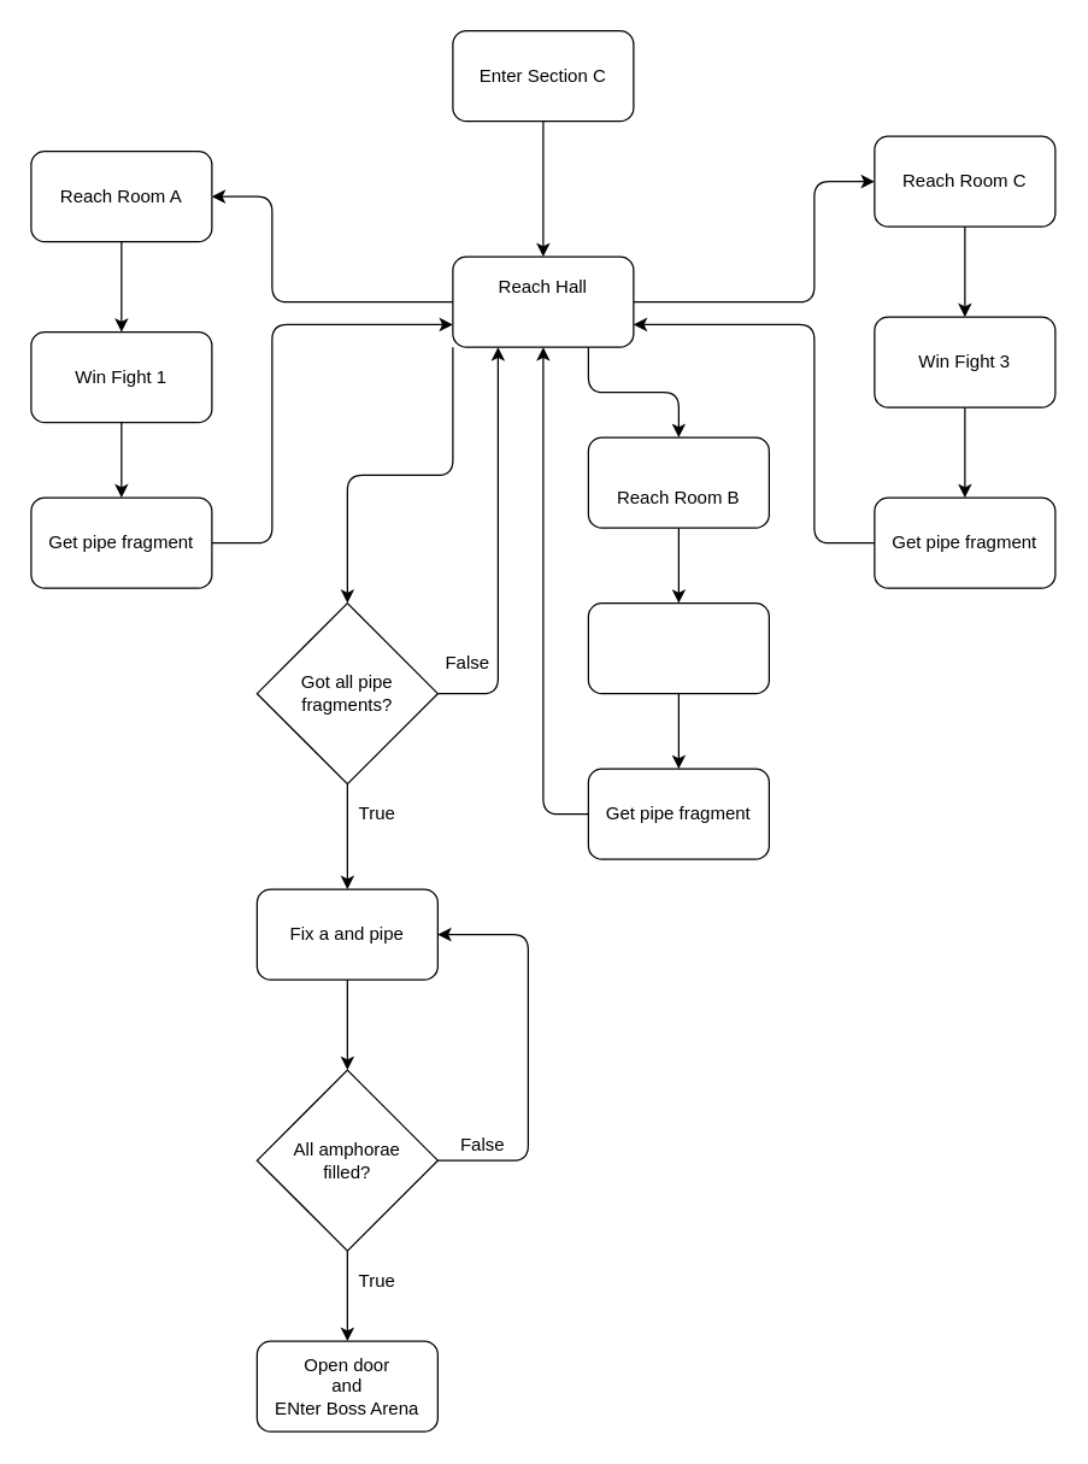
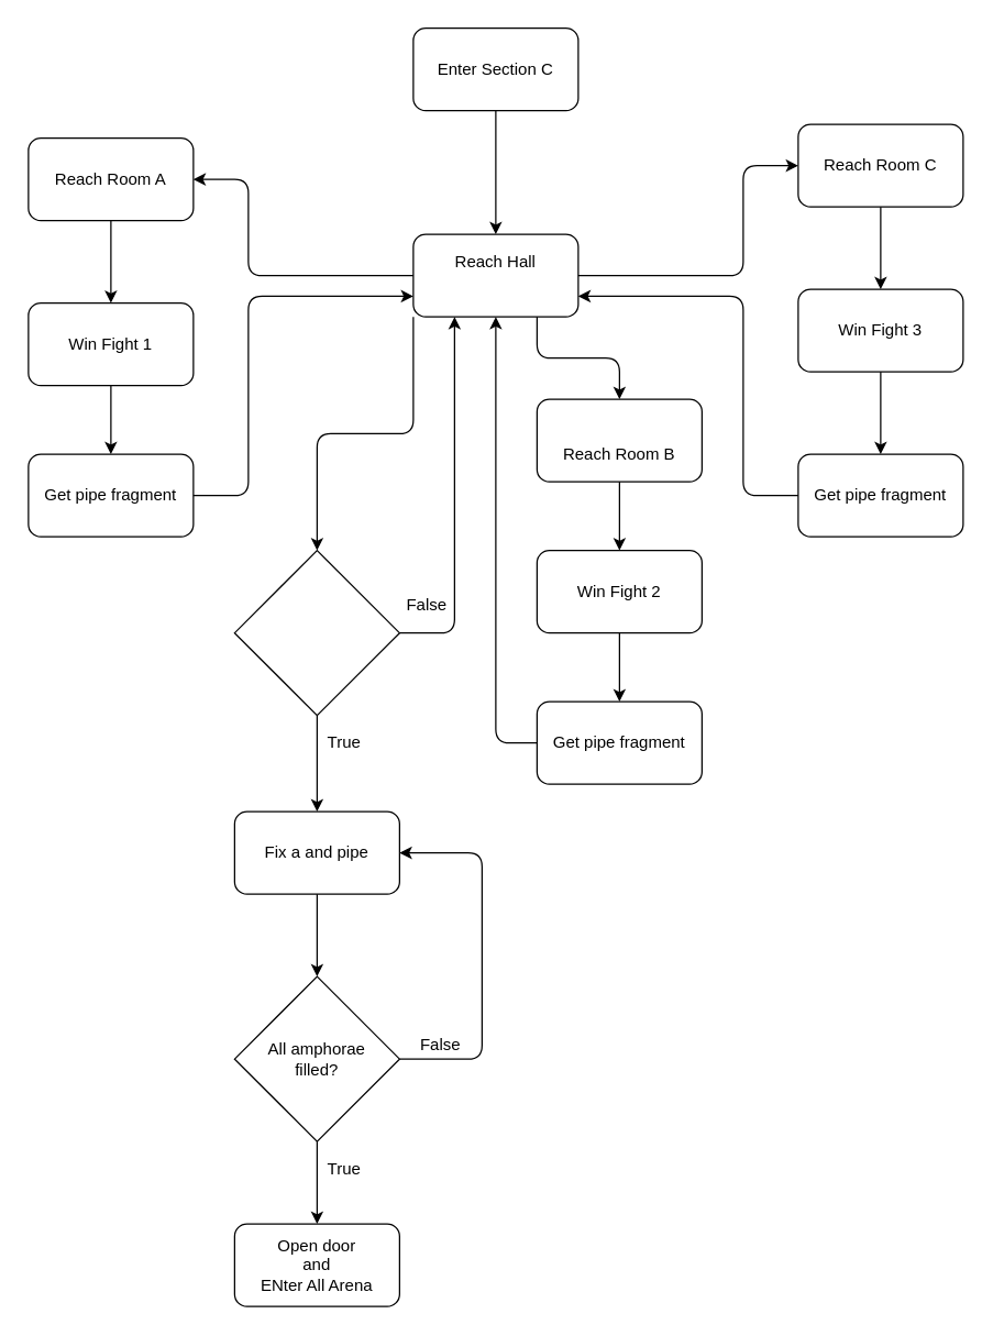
  <mxCell id="0" />
  <mxCell id="1" parent="0" />
  <mxCell id="2" value="" style="rounded=1;whiteSpace=wrap;html=1;" vertex="1" parent="1"><mxGeometry x="300" y="20" width="120" height="60" as="geometry" /></mxCell>
  <mxCell id="3" value="Enter Section C" style="text;html=1;strokeColor=none;fillColor=none;align=center;verticalAlign=middle;whiteSpace=wrap;rounded=0;" vertex="1" parent="1"><mxGeometry x="305" y="40" width="110" height="20" as="geometry" /></mxCell>
  <mxCell id="4" value="" style="rounded=1;whiteSpace=wrap;html=1;" vertex="1" parent="1"><mxGeometry x="300" y="170" width="120" height="60" as="geometry" /></mxCell>
  <mxCell id="5" value="Reach Hall" style="text;html=1;strokeColor=none;fillColor=none;align=center;verticalAlign=middle;whiteSpace=wrap;rounded=0;" vertex="1" parent="1"><mxGeometry x="305" y="180" width="110" height="20" as="geometry" /></mxCell>
  <mxCell id="6" value="" style="rounded=1;whiteSpace=wrap;html=1;" vertex="1" parent="1"><mxGeometry x="580" y="90" width="120" height="60" as="geometry" /></mxCell>
  <mxCell id="7" value="Reach Room C" style="text;html=1;strokeColor=none;fillColor=none;align=center;verticalAlign=middle;whiteSpace=wrap;rounded=0;" vertex="1" parent="1"><mxGeometry x="585" y="110" width="110" height="20" as="geometry" /></mxCell>
  <mxCell id="8" value="" style="rounded=1;whiteSpace=wrap;html=1;" vertex="1" parent="1"><mxGeometry x="390" y="290" width="120" height="60" as="geometry" /></mxCell>
  <mxCell id="9" value="Reach Room B" style="text;html=1;strokeColor=none;fillColor=none;align=center;verticalAlign=middle;whiteSpace=wrap;rounded=0;" vertex="1" parent="1"><mxGeometry x="395" y="320" width="110" height="20" as="geometry" /></mxCell>
  <mxCell id="10" value="" style="rounded=1;whiteSpace=wrap;html=1;" vertex="1" parent="1"><mxGeometry x="20" y="100" width="120" height="60" as="geometry" /></mxCell>
  <mxCell id="11" value="Reach Room A" style="text;html=1;strokeColor=none;fillColor=none;align=center;verticalAlign=middle;whiteSpace=wrap;rounded=0;" vertex="1" parent="1"><mxGeometry x="25" y="120" width="110" height="20" as="geometry" /></mxCell>
  <mxCell id="12" value="" style="rounded=1;whiteSpace=wrap;html=1;" vertex="1" parent="1"><mxGeometry x="390" y="400" width="120" height="60" as="geometry" /></mxCell>
+ <mxCell id="13" value="Win Fight 2" style="text;html=1;strokeColor=none;fillColor=none;align=center;verticalAlign=middle;whiteSpace=wrap;rounded=0;" vertex="1" parent="1"><mxGeometry x="395" y="420" width="110" height="20" as="geometry" /></mxCell>
  <mxCell id="14" value="" style="rounded=1;whiteSpace=wrap;html=1;" vertex="1" parent="1"><mxGeometry x="20" y="220" width="120" height="60" as="geometry" /></mxCell>
  <mxCell id="15" value="Win Fight 1" style="text;html=1;strokeColor=none;fillColor=none;align=center;verticalAlign=middle;whiteSpace=wrap;rounded=0;" vertex="1" parent="1"><mxGeometry x="25" y="240" width="110" height="20" as="geometry" /></mxCell>
  <mxCell id="16" value="" style="rounded=1;whiteSpace=wrap;html=1;" vertex="1" parent="1"><mxGeometry x="580" y="210" width="120" height="60" as="geometry" /></mxCell>
  <mxCell id="17" value="Win Fight 3" style="text;html=1;strokeColor=none;fillColor=none;align=center;verticalAlign=middle;whiteSpace=wrap;rounded=0;" vertex="1" parent="1"><mxGeometry x="585" y="230" width="110" height="20" as="geometry" /></mxCell>
  <mxCell id="18" value="" style="rounded=1;whiteSpace=wrap;html=1;" vertex="1" parent="1"><mxGeometry x="20" y="330" width="120" height="60" as="geometry" /></mxCell>
  <mxCell id="19" value="Get pipe fragment" style="text;html=1;strokeColor=none;fillColor=none;align=center;verticalAlign=middle;whiteSpace=wrap;rounded=0;" vertex="1" parent="1"><mxGeometry x="25" y="350" width="110" height="20" as="geometry" /></mxCell>
  <mxCell id="20" value="" style="rounded=1;whiteSpace=wrap;html=1;" vertex="1" parent="1"><mxGeometry x="580" y="330" width="120" height="60" as="geometry" /></mxCell>
  <mxCell id="21" value="Get pipe fragment" style="text;html=1;strokeColor=none;fillColor=none;align=center;verticalAlign=middle;whiteSpace=wrap;rounded=0;" vertex="1" parent="1"><mxGeometry x="585" y="350" width="110" height="20" as="geometry" /></mxCell>
  <mxCell id="22" value="" style="rounded=1;whiteSpace=wrap;html=1;" vertex="1" parent="1"><mxGeometry x="390" y="510" width="120" height="60" as="geometry" /></mxCell>
  <mxCell id="23" value="Get pipe fragment" style="text;html=1;strokeColor=none;fillColor=none;align=center;verticalAlign=middle;whiteSpace=wrap;rounded=0;" vertex="1" parent="1"><mxGeometry x="395" y="530" width="110" height="20" as="geometry" /></mxCell>
  <mxCell id="24" value="" style="endArrow=classic;html=1;exitX=0.5;exitY=1;exitDx=0;exitDy=0;entryX=0.5;entryY=0;entryDx=0;entryDy=0;" edge="1" parent="1" source="2" target="4"><mxGeometry width="50" height="50" relative="1" as="geometry"><mxPoint x="380" y="300" as="sourcePoint" /><mxPoint x="430" y="250" as="targetPoint" /></mxGeometry></mxCell>
  <mxCell id="25" value="" style="endArrow=classic;html=1;exitX=0;exitY=0.5;exitDx=0;exitDy=0;entryX=1;entryY=0.5;entryDx=0;entryDy=0;edgeStyle=orthogonalEdgeStyle;" edge="1" parent="1" source="4" target="10"><mxGeometry width="50" height="50" relative="1" as="geometry"><mxPoint x="380" y="300" as="sourcePoint" /><mxPoint x="430" y="250" as="targetPoint" /><Array as="points"><mxPoint x="180" y="200" /><mxPoint x="180" y="130" /></Array></mxGeometry></mxCell>
  <mxCell id="26" value="" style="endArrow=classic;html=1;exitX=1;exitY=0.5;exitDx=0;exitDy=0;entryX=0;entryY=0.5;entryDx=0;entryDy=0;edgeStyle=orthogonalEdgeStyle;" edge="1" parent="1" source="4" target="6"><mxGeometry width="50" height="50" relative="1" as="geometry"><mxPoint x="380" y="300" as="sourcePoint" /><mxPoint x="430" y="250" as="targetPoint" /><Array as="points"><mxPoint x="540" y="200" /><mxPoint x="540" y="120" /></Array></mxGeometry></mxCell>
  <mxCell id="27" value="" style="endArrow=classic;html=1;exitX=0.5;exitY=1;exitDx=0;exitDy=0;entryX=0.5;entryY=0;entryDx=0;entryDy=0;" edge="1" parent="1" source="10" target="14"><mxGeometry width="50" height="50" relative="1" as="geometry"><mxPoint x="320" y="330" as="sourcePoint" /><mxPoint x="370" y="280" as="targetPoint" /></mxGeometry></mxCell>
  <mxCell id="28" value="" style="endArrow=classic;html=1;exitX=0.5;exitY=1;exitDx=0;exitDy=0;entryX=0.5;entryY=0;entryDx=0;entryDy=0;" edge="1" parent="1" source="14" target="18"><mxGeometry width="50" height="50" relative="1" as="geometry"><mxPoint x="320" y="330" as="sourcePoint" /><mxPoint x="370" y="280" as="targetPoint" /></mxGeometry></mxCell>
  <mxCell id="29" value="" style="endArrow=classic;html=1;exitX=1;exitY=0.5;exitDx=0;exitDy=0;entryX=0;entryY=0.75;entryDx=0;entryDy=0;edgeStyle=orthogonalEdgeStyle;" edge="1" parent="1" source="18" target="4"><mxGeometry width="50" height="50" relative="1" as="geometry"><mxPoint x="380" y="400" as="sourcePoint" /><mxPoint x="430" y="350" as="targetPoint" /><Array as="points"><mxPoint x="180" y="360" /><mxPoint x="180" y="215" /></Array></mxGeometry></mxCell>
  <mxCell id="30" value="" style="endArrow=classic;html=1;exitX=0.5;exitY=1;exitDx=0;exitDy=0;entryX=0.5;entryY=0;entryDx=0;entryDy=0;" edge="1" parent="1" source="6" target="16"><mxGeometry width="50" height="50" relative="1" as="geometry"><mxPoint x="440" y="320" as="sourcePoint" /><mxPoint x="490" y="270" as="targetPoint" /></mxGeometry></mxCell>
  <mxCell id="31" value="" style="endArrow=classic;html=1;exitX=0.5;exitY=1;exitDx=0;exitDy=0;entryX=0.5;entryY=0;entryDx=0;entryDy=0;" edge="1" parent="1" source="16" target="20"><mxGeometry width="50" height="50" relative="1" as="geometry"><mxPoint x="440" y="320" as="sourcePoint" /><mxPoint x="490" y="270" as="targetPoint" /></mxGeometry></mxCell>
  <mxCell id="32" value="" style="endArrow=classic;html=1;exitX=0;exitY=0.5;exitDx=0;exitDy=0;entryX=1;entryY=0.75;entryDx=0;entryDy=0;edgeStyle=orthogonalEdgeStyle;" edge="1" parent="1" source="20" target="4"><mxGeometry width="50" height="50" relative="1" as="geometry"><mxPoint x="380" y="400" as="sourcePoint" /><mxPoint x="430" y="350" as="targetPoint" /><Array as="points"><mxPoint x="540" y="360" /><mxPoint x="540" y="215" /></Array></mxGeometry></mxCell>
  <mxCell id="33" value="" style="endArrow=classic;html=1;exitX=0.5;exitY=1;exitDx=0;exitDy=0;entryX=0.5;entryY=0;entryDx=0;entryDy=0;" edge="1" parent="1" source="8" target="12"><mxGeometry width="50" height="50" relative="1" as="geometry"><mxPoint x="470" y="400" as="sourcePoint" /><mxPoint x="520" y="350" as="targetPoint" /></mxGeometry></mxCell>
  <mxCell id="34" value="" style="endArrow=classic;html=1;exitX=0.5;exitY=1;exitDx=0;exitDy=0;entryX=0.5;entryY=0;entryDx=0;entryDy=0;" edge="1" parent="1" source="12" target="22"><mxGeometry width="50" height="50" relative="1" as="geometry"><mxPoint x="470" y="400" as="sourcePoint" /><mxPoint x="520" y="350" as="targetPoint" /></mxGeometry></mxCell>
  <mxCell id="35" value="" style="endArrow=classic;html=1;exitX=0;exitY=0.5;exitDx=0;exitDy=0;entryX=0.5;entryY=1;entryDx=0;entryDy=0;edgeStyle=orthogonalEdgeStyle;" edge="1" parent="1" source="22" target="4"><mxGeometry width="50" height="50" relative="1" as="geometry"><mxPoint x="530" y="530" as="sourcePoint" /><mxPoint x="800" y="490" as="targetPoint" /></mxGeometry></mxCell>
  <mxCell id="36" value="" style="endArrow=classic;html=1;exitX=0.75;exitY=1;exitDx=0;exitDy=0;entryX=0.5;entryY=0;entryDx=0;entryDy=0;edgeStyle=orthogonalEdgeStyle;" edge="1" parent="1" source="4" target="8"><mxGeometry width="50" height="50" relative="1" as="geometry"><mxPoint x="380" y="400" as="sourcePoint" /><mxPoint x="430" y="350" as="targetPoint" /></mxGeometry></mxCell>
  <mxCell id="37" value="" style="rounded=1;whiteSpace=wrap;html=1;" vertex="1" parent="1"><mxGeometry x="170" y="590" width="120" height="60" as="geometry" /></mxCell>
  <mxCell id="38" value="Fix a and pipe" style="text;html=1;strokeColor=none;fillColor=none;align=center;verticalAlign=middle;whiteSpace=wrap;rounded=0;" vertex="1" parent="1"><mxGeometry x="175" y="610" width="110" height="20" as="geometry" /></mxCell>
  <mxCell id="39" value="" style="rhombus;whiteSpace=wrap;html=1;" vertex="1" parent="1"><mxGeometry x="170" y="400" width="120" height="120" as="geometry" /></mxCell>
- <mxCell id="40" value="Got all pipe&lt;br&gt;fragments?" style="text;html=1;strokeColor=none;fillColor=none;align=center;verticalAlign=middle;whiteSpace=wrap;rounded=0;" vertex="1" parent="1"><mxGeometry x="175" y="450" width="110" height="20" as="geometry" /></mxCell>
  <mxCell id="41" value="" style="endArrow=classic;html=1;exitX=1;exitY=0.5;exitDx=0;exitDy=0;entryX=0.25;entryY=1;entryDx=0;entryDy=0;edgeStyle=orthogonalEdgeStyle;" edge="1" parent="1" source="39" target="4"><mxGeometry width="50" height="50" relative="1" as="geometry"><mxPoint x="380" y="400" as="sourcePoint" /><mxPoint x="430" y="350" as="targetPoint" /></mxGeometry></mxCell>
  <mxCell id="42" value="" style="endArrow=classic;html=1;exitX=0;exitY=1;exitDx=0;exitDy=0;entryX=0.5;entryY=0;entryDx=0;entryDy=0;edgeStyle=orthogonalEdgeStyle;" edge="1" parent="1" source="4" target="39"><mxGeometry width="50" height="50" relative="1" as="geometry"><mxPoint x="380" y="400" as="sourcePoint" /><mxPoint x="430" y="350" as="targetPoint" /></mxGeometry></mxCell>
  <mxCell id="43" value="False" style="text;html=1;strokeColor=none;fillColor=none;align=center;verticalAlign=middle;whiteSpace=wrap;rounded=0;" vertex="1" parent="1"><mxGeometry x="290" y="430" width="40" height="20" as="geometry" /></mxCell>
  <mxCell id="44" value="" style="endArrow=classic;html=1;exitX=0.5;exitY=1;exitDx=0;exitDy=0;entryX=0.5;entryY=0;entryDx=0;entryDy=0;" edge="1" parent="1" source="39" target="37"><mxGeometry width="50" height="50" relative="1" as="geometry"><mxPoint x="380" y="400" as="sourcePoint" /><mxPoint x="430" y="350" as="targetPoint" /></mxGeometry></mxCell>
  <mxCell id="45" value="True" style="text;html=1;strokeColor=none;fillColor=none;align=center;verticalAlign=middle;whiteSpace=wrap;rounded=0;" vertex="1" parent="1"><mxGeometry x="230" y="530" width="40" height="20" as="geometry" /></mxCell>
  <mxCell id="46" value="" style="rhombus;whiteSpace=wrap;html=1;" vertex="1" parent="1"><mxGeometry x="170" y="710" width="120" height="120" as="geometry" /></mxCell>
  <mxCell id="47" value="All amphorae&lt;br&gt;filled?" style="text;html=1;strokeColor=none;fillColor=none;align=center;verticalAlign=middle;whiteSpace=wrap;rounded=0;" vertex="1" parent="1"><mxGeometry x="175" y="760" width="110" height="20" as="geometry" /></mxCell>
  <mxCell id="48" value="False" style="text;html=1;strokeColor=none;fillColor=none;align=center;verticalAlign=middle;whiteSpace=wrap;rounded=0;" vertex="1" parent="1"><mxGeometry x="300" y="750" width="40" height="20" as="geometry" /></mxCell>
  <mxCell id="49" value="" style="endArrow=classic;html=1;exitX=0.5;exitY=1;exitDx=0;exitDy=0;entryX=0.5;entryY=0;entryDx=0;entryDy=0;" edge="1" parent="1" source="37" target="46"><mxGeometry width="50" height="50" relative="1" as="geometry"><mxPoint x="380" y="600" as="sourcePoint" /><mxPoint x="430" y="550" as="targetPoint" /></mxGeometry></mxCell>
  <mxCell id="50" value="" style="endArrow=classic;html=1;exitX=1;exitY=0.5;exitDx=0;exitDy=0;entryX=1;entryY=0.5;entryDx=0;entryDy=0;edgeStyle=orthogonalEdgeStyle;" edge="1" parent="1" source="46" target="37"><mxGeometry width="50" height="50" relative="1" as="geometry"><mxPoint x="380" y="600" as="sourcePoint" /><mxPoint x="430" y="550" as="targetPoint" /><Array as="points"><mxPoint x="350" y="770" /><mxPoint x="350" y="620" /></Array></mxGeometry></mxCell>
  <mxCell id="51" value="" style="rounded=1;whiteSpace=wrap;html=1;" vertex="1" parent="1"><mxGeometry x="170" y="890" width="120" height="60" as="geometry" /></mxCell>
- <mxCell id="52" value="Open door&lt;br&gt;and&lt;br&gt;ENter Boss Arena" style="text;html=1;strokeColor=none;fillColor=none;align=center;verticalAlign=middle;whiteSpace=wrap;rounded=0;" vertex="1" parent="1"><mxGeometry x="175" y="910" width="110" height="20" as="geometry" /></mxCell>
+ <mxCell id="52" value="Open door&lt;br&gt;and&lt;br&gt;ENter All Arena" style="text;html=1;strokeColor=none;fillColor=none;align=center;verticalAlign=middle;whiteSpace=wrap;rounded=0;" vertex="1" parent="1"><mxGeometry x="175" y="910" width="110" height="20" as="geometry" /></mxCell>
  <mxCell id="53" value="" style="endArrow=classic;html=1;exitX=0.5;exitY=1;exitDx=0;exitDy=0;entryX=0.5;entryY=0;entryDx=0;entryDy=0;" edge="1" parent="1" source="46" target="51"><mxGeometry width="50" height="50" relative="1" as="geometry"><mxPoint x="380" y="690" as="sourcePoint" /><mxPoint x="430" y="640" as="targetPoint" /></mxGeometry></mxCell>
  <mxCell id="54" value="True" style="text;html=1;strokeColor=none;fillColor=none;align=center;verticalAlign=middle;whiteSpace=wrap;rounded=0;" vertex="1" parent="1"><mxGeometry x="230" y="840" width="40" height="20" as="geometry" /></mxCell>
